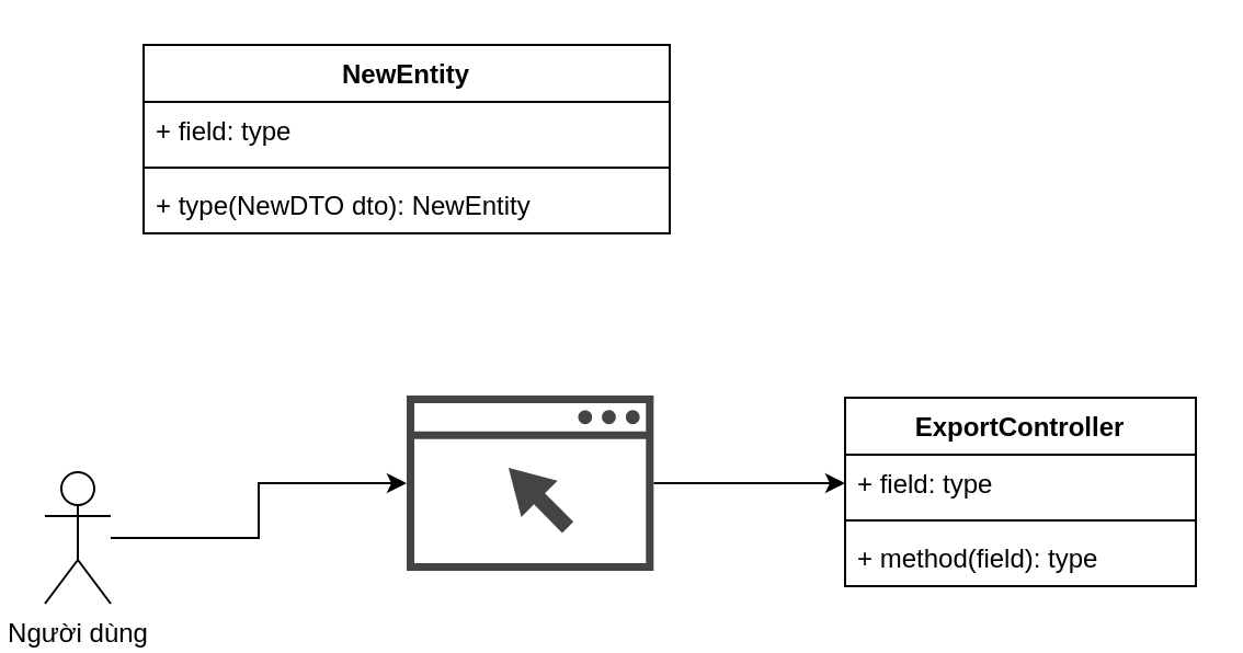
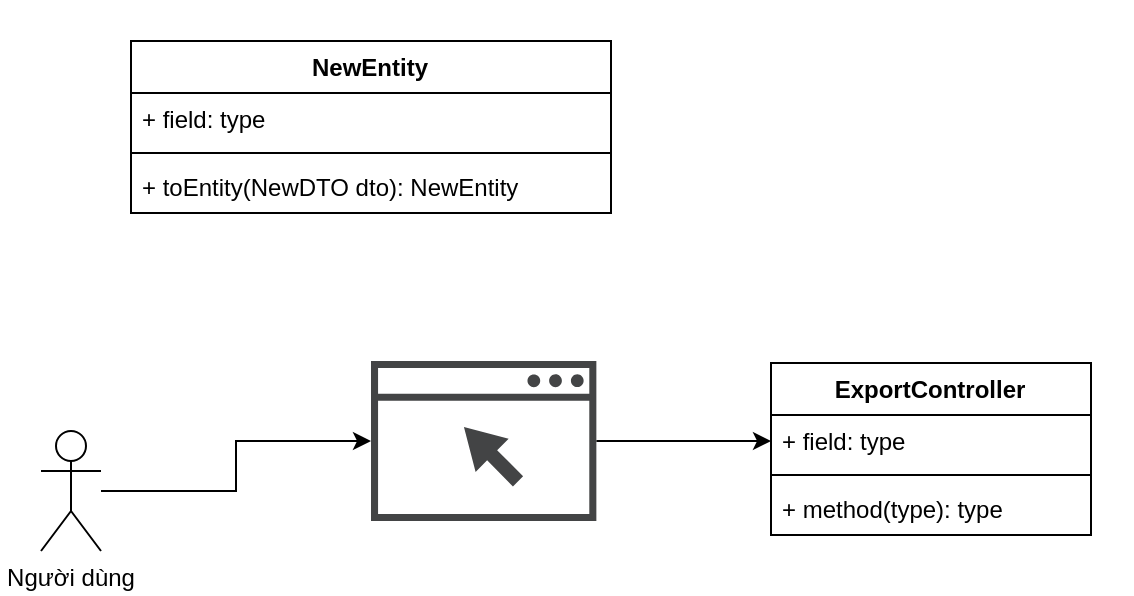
  <mxCell id="0" />
  <mxCell id="1" parent="0" />
  <mxCell id="2" value="NewEntity" style="swimlane;fontStyle=1;align=center;verticalAlign=top;childLayout=stackLayout;horizontal=1;startSize=26;horizontalStack=0;resizeParent=1;resizeParentMax=0;resizeLast=0;collapsible=1;marginBottom=0;" vertex="1" parent="1"><mxGeometry x="65" y="20" width="240" height="86" as="geometry" /></mxCell>
  <mxCell id="3" value="+ field: type" style="text;strokeColor=none;fillColor=none;align=left;verticalAlign=top;spacingLeft=4;spacingRight=4;overflow=hidden;rotatable=0;points=[[0,0.5],[1,0.5]];portConstraint=eastwest;" vertex="1" parent="2"><mxGeometry y="26" width="240" height="26" as="geometry" /></mxCell>
  <mxCell id="4" value="" style="line;strokeWidth=1;fillColor=none;align=left;verticalAlign=middle;spacingTop=-1;spacingLeft=3;spacingRight=3;rotatable=0;labelPosition=right;points=[];portConstraint=eastwest;" vertex="1" parent="2"><mxGeometry y="52" width="240" height="8" as="geometry" /></mxCell>
- <mxCell id="5" value="+ type(NewDTO dto): NewEntity" style="text;strokeColor=none;fillColor=none;align=left;verticalAlign=top;spacingLeft=4;spacingRight=4;overflow=hidden;rotatable=0;points=[[0,0.5],[1,0.5]];portConstraint=eastwest;" vertex="1" parent="2"><mxGeometry y="60" width="240" height="26" as="geometry" /></mxCell>
+ <mxCell id="5" value="+ toEntity(NewDTO dto): NewEntity" style="text;strokeColor=none;fillColor=none;align=left;verticalAlign=top;spacingLeft=4;spacingRight=4;overflow=hidden;rotatable=0;points=[[0,0.5],[1,0.5]];portConstraint=eastwest;" vertex="1" parent="2"><mxGeometry y="60" width="240" height="26" as="geometry" /></mxCell>
  <mxCell id="6" style="edgeStyle=orthogonalEdgeStyle;rounded=0;orthogonalLoop=1;jettySize=auto;html=1;" edge="1" parent="1" source="7" target="11"><mxGeometry relative="1" as="geometry" /></mxCell>
  <mxCell id="7" value="" style="sketch=0;pointerEvents=1;shadow=0;dashed=0;html=1;strokeColor=none;fillColor=#434445;aspect=fixed;labelPosition=center;verticalLabelPosition=bottom;verticalAlign=top;align=center;outlineConnect=0;shape=mxgraph.vvd.web_browser;" vertex="1" parent="1"><mxGeometry x="185" y="180" width="112.68" height="80" as="geometry" /></mxCell>
  <mxCell id="8" style="edgeStyle=orthogonalEdgeStyle;rounded=0;orthogonalLoop=1;jettySize=auto;html=1;" edge="1" parent="1" source="9" target="7"><mxGeometry relative="1" as="geometry" /></mxCell>
  <mxCell id="9" value="Người dùng" style="shape=umlActor;verticalLabelPosition=bottom;verticalAlign=top;html=1;outlineConnect=0;" vertex="1" parent="1"><mxGeometry x="20" y="215" width="30" height="60" as="geometry" /></mxCell>
  <mxCell id="10" value="ExportController" style="swimlane;fontStyle=1;align=center;verticalAlign=top;childLayout=stackLayout;horizontal=1;startSize=26;horizontalStack=0;resizeParent=1;resizeParentMax=0;resizeLast=0;collapsible=1;marginBottom=0;" vertex="1" parent="1"><mxGeometry x="385" y="181" width="160" height="86" as="geometry" /></mxCell>
  <mxCell id="11" value="+ field: type" style="text;strokeColor=none;fillColor=none;align=left;verticalAlign=top;spacingLeft=4;spacingRight=4;overflow=hidden;rotatable=0;points=[[0,0.5],[1,0.5]];portConstraint=eastwest;" vertex="1" parent="10"><mxGeometry y="26" width="160" height="26" as="geometry" /></mxCell>
  <mxCell id="12" value="" style="line;strokeWidth=1;fillColor=none;align=left;verticalAlign=middle;spacingTop=-1;spacingLeft=3;spacingRight=3;rotatable=0;labelPosition=right;points=[];portConstraint=eastwest;" vertex="1" parent="10"><mxGeometry y="52" width="160" height="8" as="geometry" /></mxCell>
- <mxCell id="13" value="+ method(field): type" style="text;strokeColor=none;fillColor=none;align=left;verticalAlign=top;spacingLeft=4;spacingRight=4;overflow=hidden;rotatable=0;points=[[0,0.5],[1,0.5]];portConstraint=eastwest;" vertex="1" parent="10"><mxGeometry y="60" width="160" height="26" as="geometry" /></mxCell>
+ <mxCell id="13" value="+ method(type): type" style="text;strokeColor=none;fillColor=none;align=left;verticalAlign=top;spacingLeft=4;spacingRight=4;overflow=hidden;rotatable=0;points=[[0,0.5],[1,0.5]];portConstraint=eastwest;" vertex="1" parent="10"><mxGeometry y="60" width="160" height="26" as="geometry" /></mxCell>
